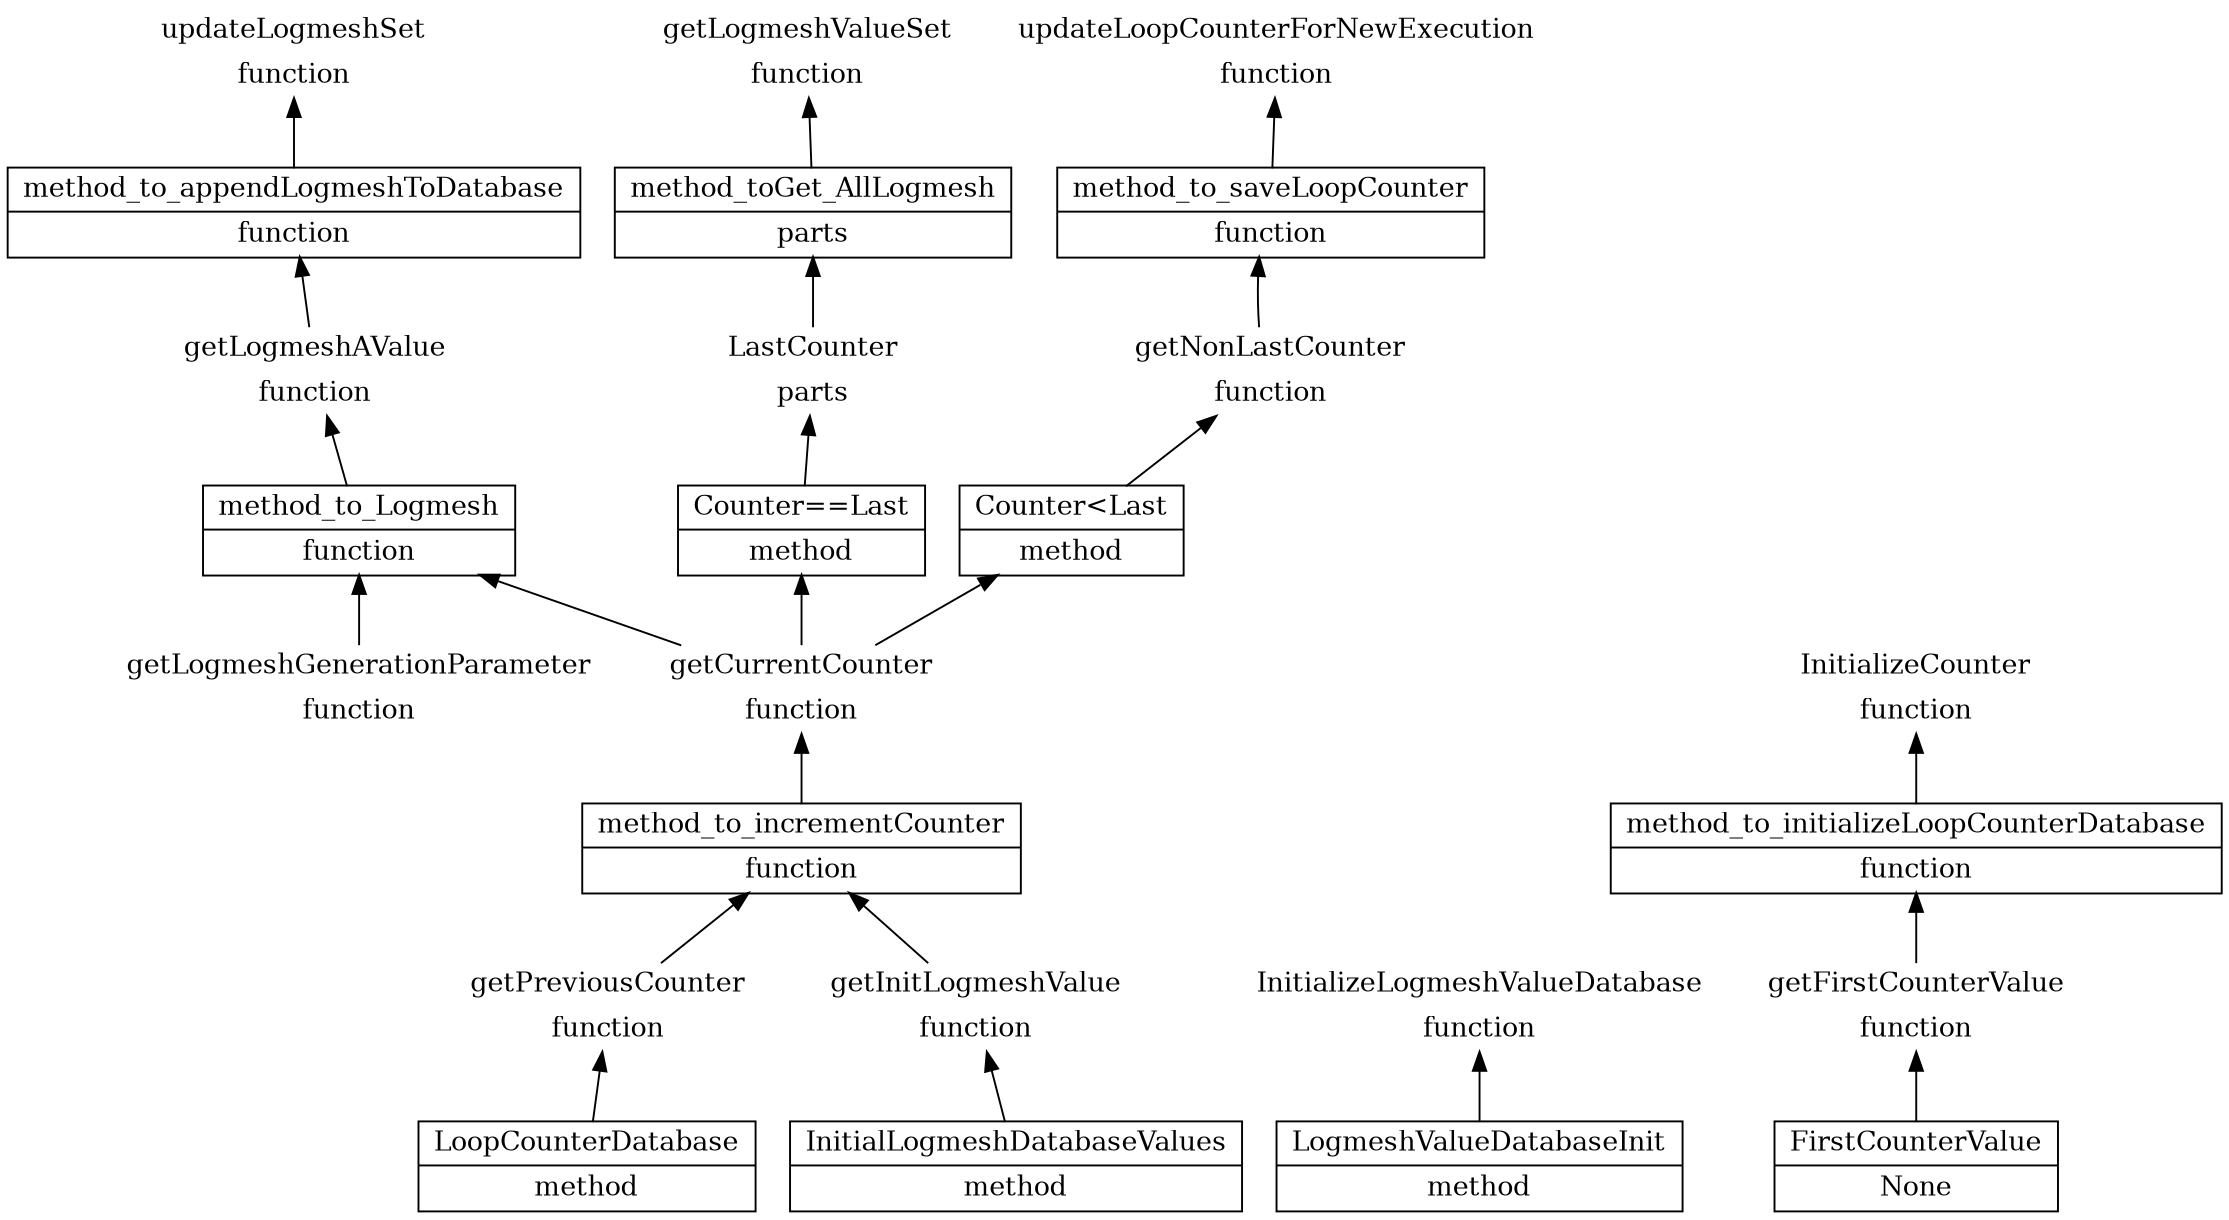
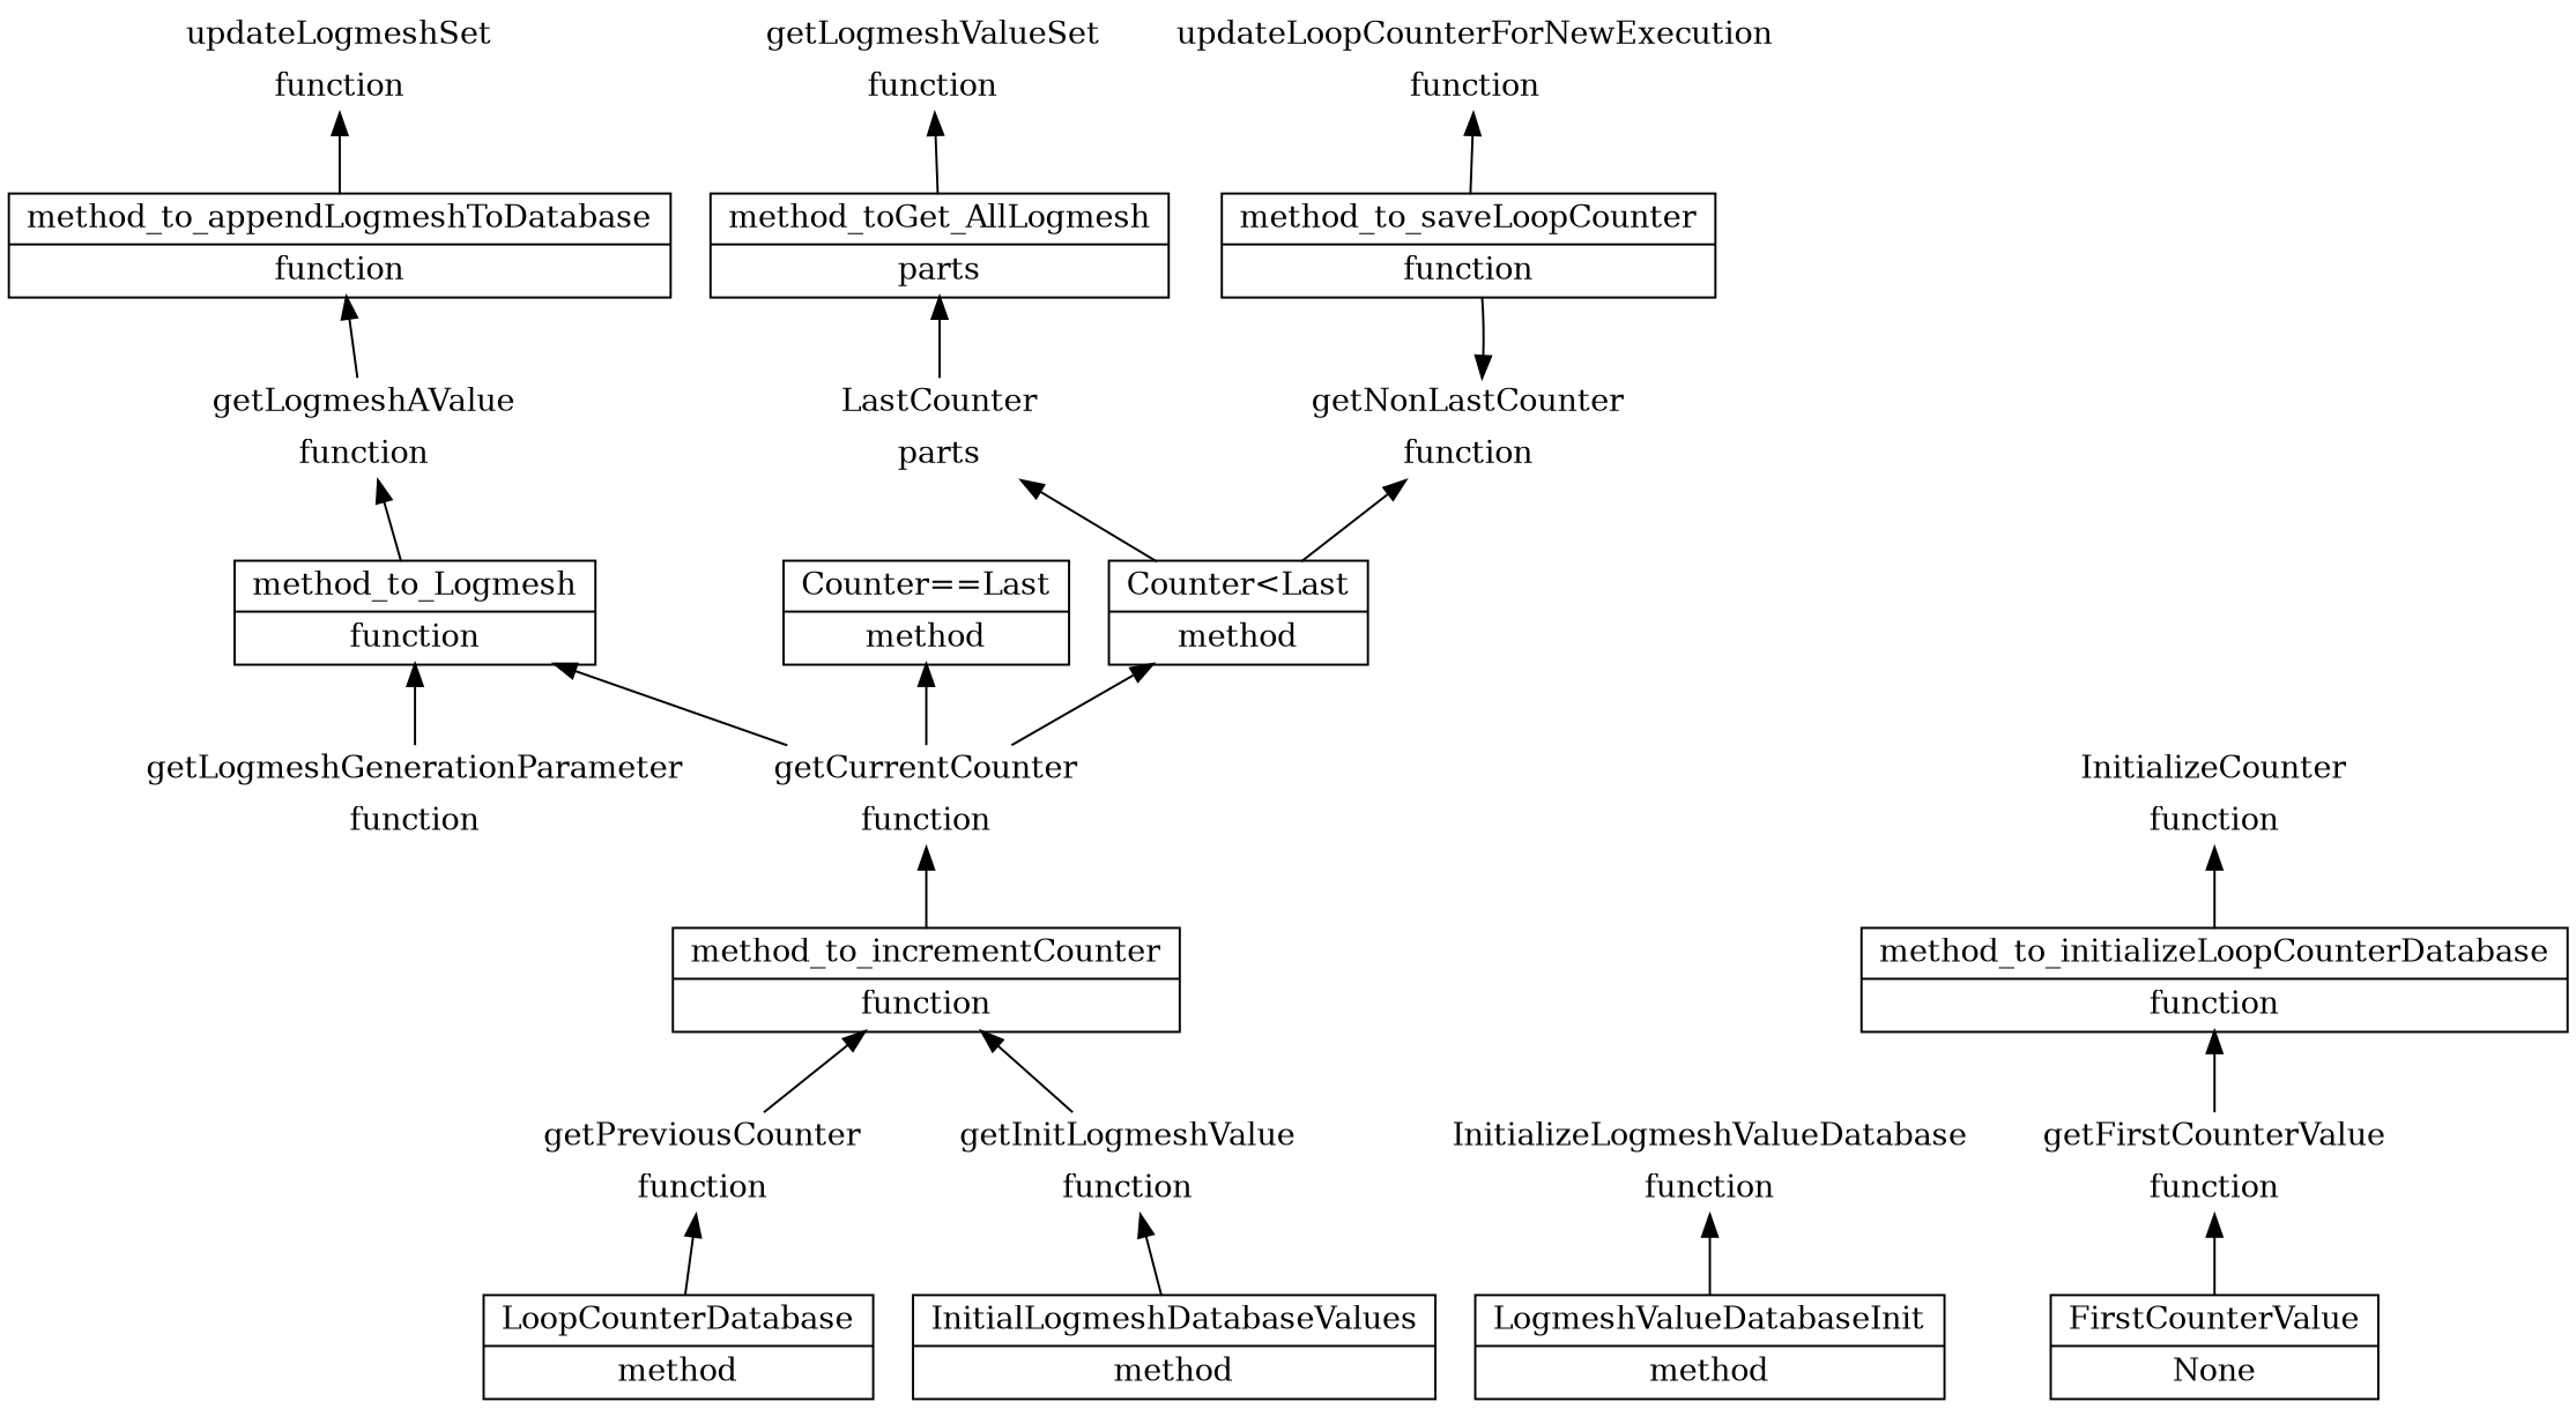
  digraph {
    rankdir=BT
    node [color=white shape=record]
    n1 [label="{getCurrentCounter|function}"]
    n2 [label="{method_to_Logmesh|function}" color=""]
    n3 [label="{Counter==Last|method}" color=""]
    n4 [label="{Counter\<Last|method}" color=""]
    n5 [label="{getLogmeshAValue|function}"]
    n6 [label="{LastCounter|parts}"]
    n7 [label="{getNonLastCounter|function}"]
    n8 [label="{method_to_appendLogmeshToDatabase|function}" color=""]
    n9 [label="{LoopCounterDatabase|method}" color=""]
    n10 [label="{getPreviousCounter|function}"]
    n11 [label="{method_to_incrementCounter|function}" color=""]
    n12 [label="{method_toGet_AllLogmesh|parts}" color=""]
    n13 [label="{LogmeshValueDatabaseInit|method}" color=""]
    n14 [label="{InitializeLogmeshValueDatabase|function}"]
    n15 [label="{method_to_saveLoopCounter|function}" color=""]
    n16 [label="{updateLoopCounterForNewExecution|function}"]
    n17 [label="{getLogmeshValueSet|function}"]
    n18 [label="{getFirstCounterValue|function}"]
    n19 [label="{method_to_initializeLoopCounterDatabase|function}" color=""]
    n20 [label="{InitializeCounter|function}"]
    n21 [label="{updateLogmeshSet|function}"]
    n22 [label="{InitialLogmeshDatabaseValues|method}" color=""]
    n23 [label="{getInitLogmeshValue|function}"]
    n24 [label="{getLogmeshGenerationParameter|function}"]
    n25 [label="{FirstCounterValue|None}" color=""]
    n1 -> n2
    n1 -> n3
    n1 -> n4
    n2 -> n5
-   n3 -> n6
+   n4 -> n6
    n4 -> n7
    n5 -> n8
    n6 -> n12
-   n7 -> n15
+   n15 -> n7
    n8 -> n21
    n9 -> n10
    n10 -> n11
    n11 -> n1
    n12 -> n17
    n13 -> n14
    n15 -> n16
    n18 -> n19
    n19 -> n20
    n22 -> n23
    n23 -> n11
    n24 -> n2
    n25 -> n18
  }
